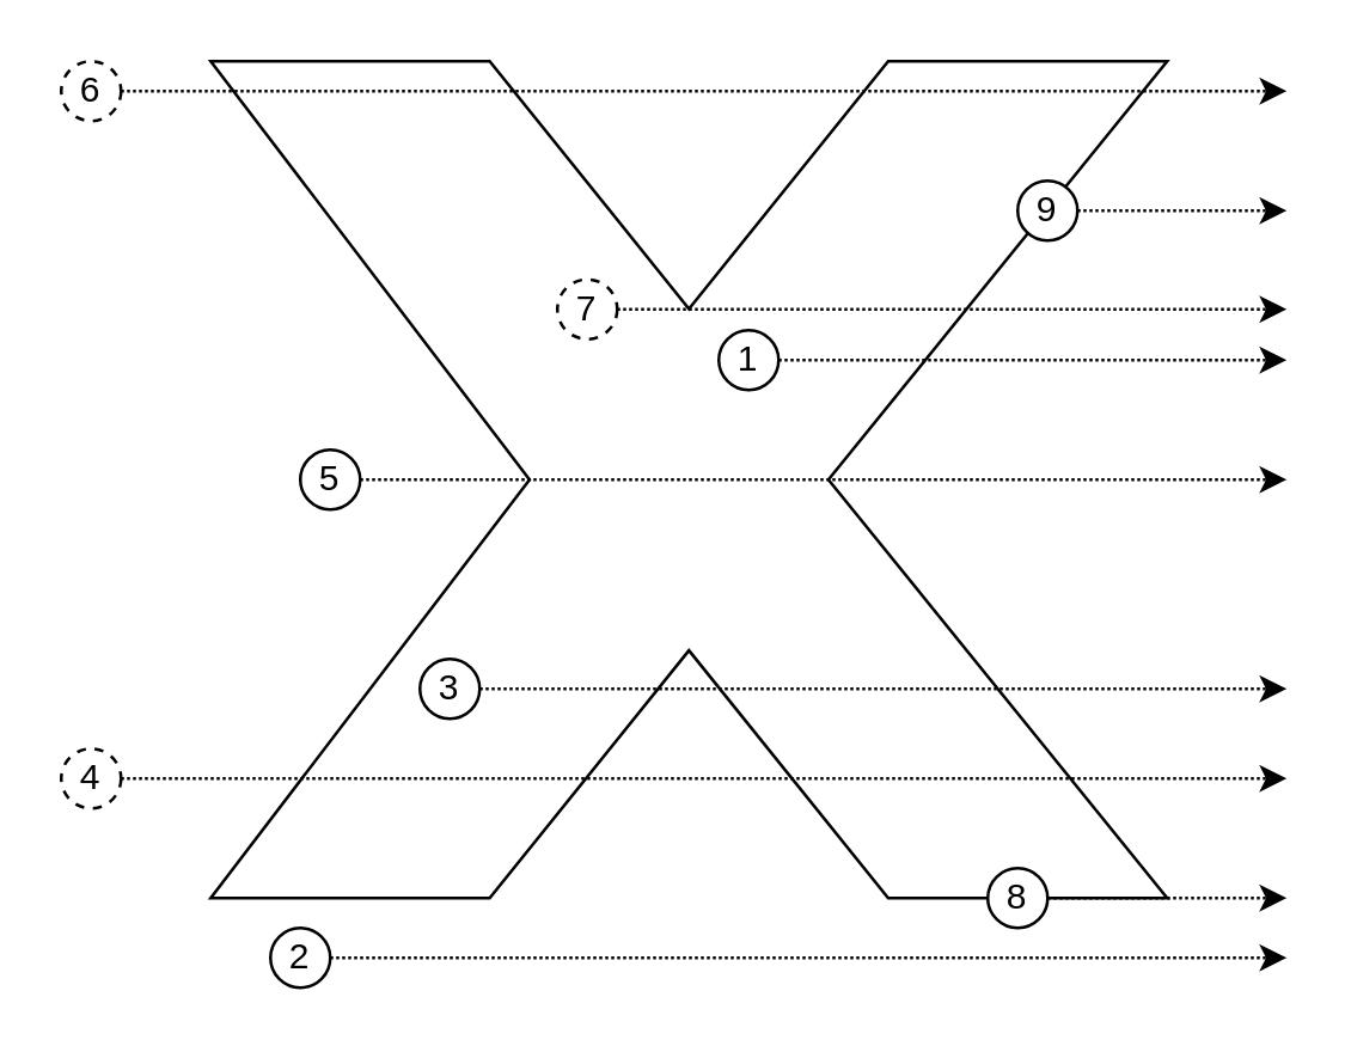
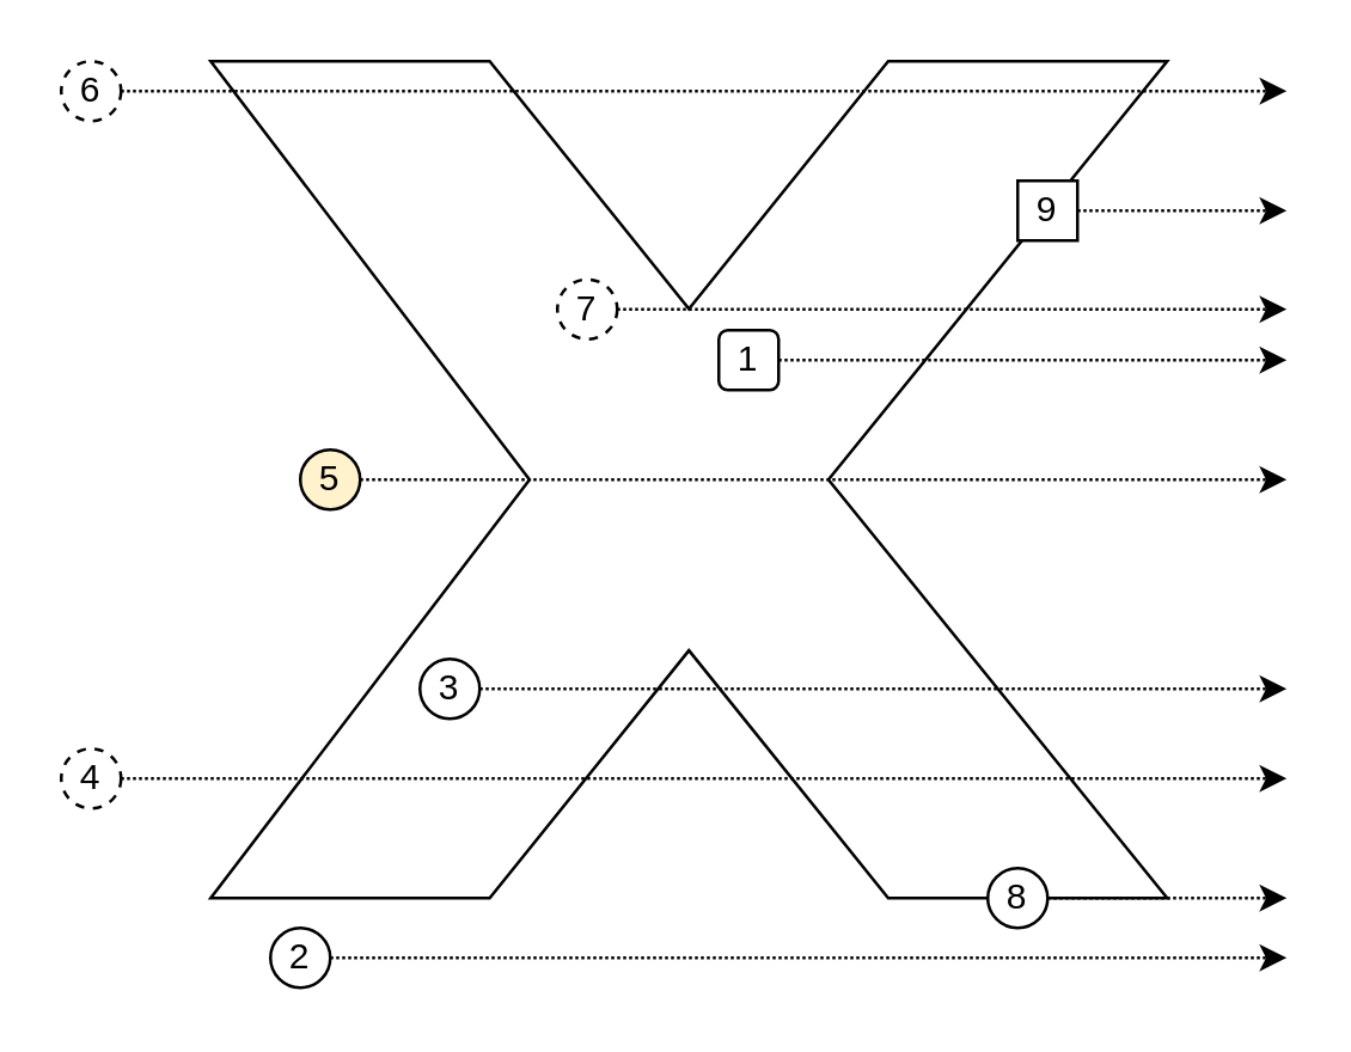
  <mxCell id="0" />
  <mxCell id="1" parent="0" />
  <mxCell id="2" value="" style="verticalLabelPosition=bottom;verticalAlign=top;html=1;shape=mxgraph.basic.x" vertex="1" parent="1"><mxGeometry x="70" y="20" width="320" height="280" as="geometry" /></mxCell>
  <mxCell id="3" value="" style="endArrow=classic;html=1;exitX=1;exitY=0.5;exitDx=0;exitDy=0;dashed=1;dashPattern=1 1;" edge="1" parent="1" source="4"><mxGeometry width="50" height="50" relative="1" as="geometry"><mxPoint x="40" y="260" as="sourcePoint" /><mxPoint x="430" y="260" as="targetPoint" /></mxGeometry></mxCell>
  <mxCell id="4" value="4" style="ellipse;whiteSpace=wrap;html=1;dashed=1;" vertex="1" parent="1"><mxGeometry x="20" y="250" width="20" height="20" as="geometry" /></mxCell>
  <mxCell id="5" value="" style="endArrow=classic;html=1;exitX=1;exitY=0.5;exitDx=0;exitDy=0;dashed=1;dashPattern=1 1;" edge="1" parent="1" source="6"><mxGeometry width="50" height="50" relative="1" as="geometry"><mxPoint x="60" y="220" as="sourcePoint" /><mxPoint x="430" y="230" as="targetPoint" /></mxGeometry></mxCell>
  <mxCell id="6" value="3" style="ellipse;whiteSpace=wrap;html=1;" vertex="1" parent="1"><mxGeometry x="140" y="220" width="20" height="20" as="geometry" /></mxCell>
  <mxCell id="7" value="" style="endArrow=classic;html=1;exitX=1;exitY=0.5;exitDx=0;exitDy=0;dashed=1;dashPattern=1 1;" edge="1" parent="1" source="8"><mxGeometry width="50" height="50" relative="1" as="geometry"><mxPoint x="120" y="320" as="sourcePoint" /><mxPoint x="430" y="320" as="targetPoint" /></mxGeometry></mxCell>
  <mxCell id="8" value="2" style="ellipse;whiteSpace=wrap;html=1;" vertex="1" parent="1"><mxGeometry x="90" y="310" width="20" height="20" as="geometry" /></mxCell>
  <mxCell id="9" value="" style="endArrow=classic;html=1;exitX=1;exitY=0.5;exitDx=0;exitDy=0;dashed=1;dashPattern=1 1;" edge="1" parent="1" source="10"><mxGeometry width="50" height="50" relative="1" as="geometry"><mxPoint x="120" y="160" as="sourcePoint" /><mxPoint x="430" y="160" as="targetPoint" /></mxGeometry></mxCell>
- <mxCell id="10" value="5" style="ellipse;whiteSpace=wrap;html=1;" vertex="1" parent="1"><mxGeometry x="100" y="150" width="20" height="20" as="geometry" /></mxCell>
+ <mxCell id="10" value="5" style="ellipse;whiteSpace=wrap;html=1;fillColor=#fff2cc;" vertex="1" parent="1"><mxGeometry x="100" y="150" width="20" height="20" as="geometry" /></mxCell>
  <mxCell id="11" value="" style="endArrow=classic;html=1;exitX=1;exitY=0.5;exitDx=0;exitDy=0;dashed=1;dashPattern=1 1;" edge="1" parent="1" source="12"><mxGeometry width="50" height="50" relative="1" as="geometry"><mxPoint x="20" y="20" as="sourcePoint" /><mxPoint x="430" y="300" as="targetPoint" /></mxGeometry></mxCell>
  <mxCell id="12" value="8" style="ellipse;whiteSpace=wrap;html=1;" vertex="1" parent="1"><mxGeometry x="330" y="290" width="20" height="20" as="geometry" /></mxCell>
  <mxCell id="13" value="" style="endArrow=classic;html=1;exitX=1;exitY=0.5;exitDx=0;exitDy=0;dashed=1;dashPattern=1 1;" edge="1" parent="1" source="14"><mxGeometry width="50" height="50" relative="1" as="geometry"><mxPoint x="260" y="120" as="sourcePoint" /><mxPoint x="430" y="120" as="targetPoint" /></mxGeometry></mxCell>
- <mxCell id="14" value="1" style="ellipse;whiteSpace=wrap;html=1;" vertex="1" parent="1"><mxGeometry x="240" y="110" width="20" height="20" as="geometry" /></mxCell>
+ <mxCell id="14" value="1" style="whiteSpace=wrap;html=1;rounded=1;" vertex="1" parent="1"><mxGeometry x="240" y="110" width="20" height="20" as="geometry" /></mxCell>
  <mxCell id="15" value="" style="endArrow=classic;html=1;exitX=1;exitY=0.5;exitDx=0;exitDy=0;dashed=1;dashPattern=1 1;" edge="1" parent="1" source="16"><mxGeometry width="50" height="50" relative="1" as="geometry"><mxPoint x="206" y="106" as="sourcePoint" /><mxPoint x="430" y="103" as="targetPoint" /></mxGeometry></mxCell>
  <mxCell id="16" value="7" style="ellipse;whiteSpace=wrap;html=1;dashed=1;" vertex="1" parent="1"><mxGeometry x="186" y="93" width="20" height="20" as="geometry" /></mxCell>
  <mxCell id="17" value="" style="endArrow=classic;html=1;exitX=1;exitY=0.5;exitDx=0;exitDy=0;dashed=1;dashPattern=1 1;" edge="1" parent="1" source="18"><mxGeometry width="50" height="50" relative="1" as="geometry"><mxPoint x="30" y="30" as="sourcePoint" /><mxPoint x="430" y="30" as="targetPoint" /></mxGeometry></mxCell>
  <mxCell id="18" value="6" style="ellipse;whiteSpace=wrap;html=1;dashed=1;" vertex="1" parent="1"><mxGeometry x="20" y="20" width="20" height="20" as="geometry" /></mxCell>
  <mxCell id="19" value="" style="endArrow=classic;html=1;exitX=1;exitY=0.5;exitDx=0;exitDy=0;dashed=1;dashPattern=1 1;" edge="1" parent="1" source="20"><mxGeometry width="50" height="50" relative="1" as="geometry"><mxPoint x="350" y="70" as="sourcePoint" /><mxPoint x="430" y="70" as="targetPoint" /></mxGeometry></mxCell>
- <mxCell id="20" value="9" style="ellipse;whiteSpace=wrap;html=1;" vertex="1" parent="1"><mxGeometry x="340" y="60" width="20" height="20" as="geometry" /></mxCell>
+ <mxCell id="20" value="9" style="whiteSpace=wrap;html=1;rounded=0;" vertex="1" parent="1"><mxGeometry x="340" y="60" width="20" height="20" as="geometry" /></mxCell>
